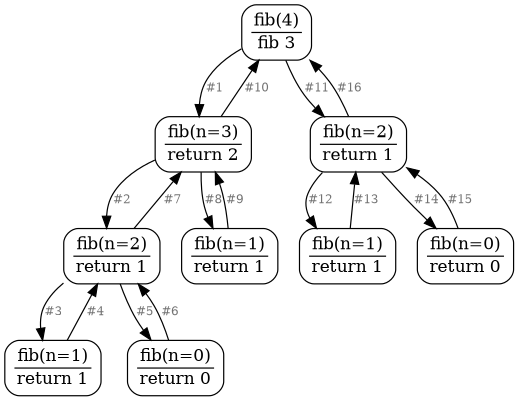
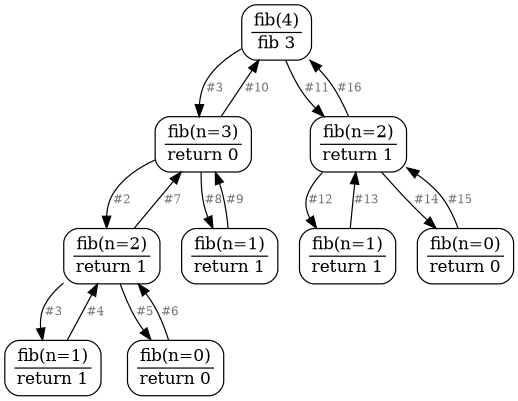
  digraph {
    rankdir=TB
    node [shape=rectangle style=rounded]
    edge [arrowsize=1 color=black fontcolor=gray45 fontsize=10]
    n1 [label=<<TABLE BORDER="0" CELLBORDER="0" CELLSPACING="0"><TR><TD>fib(4)</TD></TR><HR/><TR><TD>fib 3</TD></TR></TABLE>>]
-   n2 [label=<<TABLE BORDER="0" CELLBORDER="0" CELLSPACING="0"><TR><TD>fib(n=3)</TD></TR><HR/><TR><TD>return 2</TD></TR></TABLE>>]
+   n2 [label=<<TABLE BORDER="0" CELLBORDER="0" CELLSPACING="0"><TR><TD>fib(n=3)</TD></TR><HR/><TR><TD>return 0</TD></TR></TABLE>>]
    n3 [label=<<TABLE BORDER="0" CELLBORDER="0" CELLSPACING="0"><TR><TD>fib(n=2)</TD></TR><HR/><TR><TD>return 1</TD></TR></TABLE>>]
    n4 [label=<<TABLE BORDER="0" CELLBORDER="0" CELLSPACING="0"><TR><TD>fib(n=2)</TD></TR><HR/><TR><TD>return 1</TD></TR></TABLE>>]
    n5 [label=<<TABLE BORDER="0" CELLBORDER="0" CELLSPACING="0"><TR><TD>fib(n=1)</TD></TR><HR/><TR><TD>return 1</TD></TR></TABLE>>]
    n6 [label=<<TABLE BORDER="0" CELLBORDER="0" CELLSPACING="0"><TR><TD>fib(n=1)</TD></TR><HR/><TR><TD>return 1</TD></TR></TABLE>>]
    n7 [label=<<TABLE BORDER="0" CELLBORDER="0" CELLSPACING="0"><TR><TD>fib(n=0)</TD></TR><HR/><TR><TD>return 0</TD></TR></TABLE>>]
    n8 [label=<<TABLE BORDER="0" CELLBORDER="0" CELLSPACING="0"><TR><TD>fib(n=1)</TD></TR><HR/><TR><TD>return 1</TD></TR></TABLE>>]
    n9 [label=<<TABLE BORDER="0" CELLBORDER="0" CELLSPACING="0"><TR><TD>fib(n=0)</TD></TR><HR/><TR><TD>return 0</TD></TR></TABLE>>]
-   n1 -> n2 [label="#1"]
+   n1 -> n2 [label="#3"]
    n1 -> n3 [label="#11"]
    n2 -> n1 [label="#10"]
    n2 -> n4 [label="#2"]
    n2 -> n5 [label="#8"]
    n3 -> n1 [label="#16"]
    n3 -> n6 [label="#12"]
    n3 -> n7 [label="#14"]
    n4 -> n2 [label="#7"]
    n4 -> n8 [label="#3"]
    n4 -> n9 [label="#5"]
    n5 -> n2 [label="#9"]
    n6 -> n3 [label="#13"]
    n7 -> n3 [label="#15"]
    n8 -> n4 [label="#4"]
    n9 -> n4 [label="#6"]
  }
